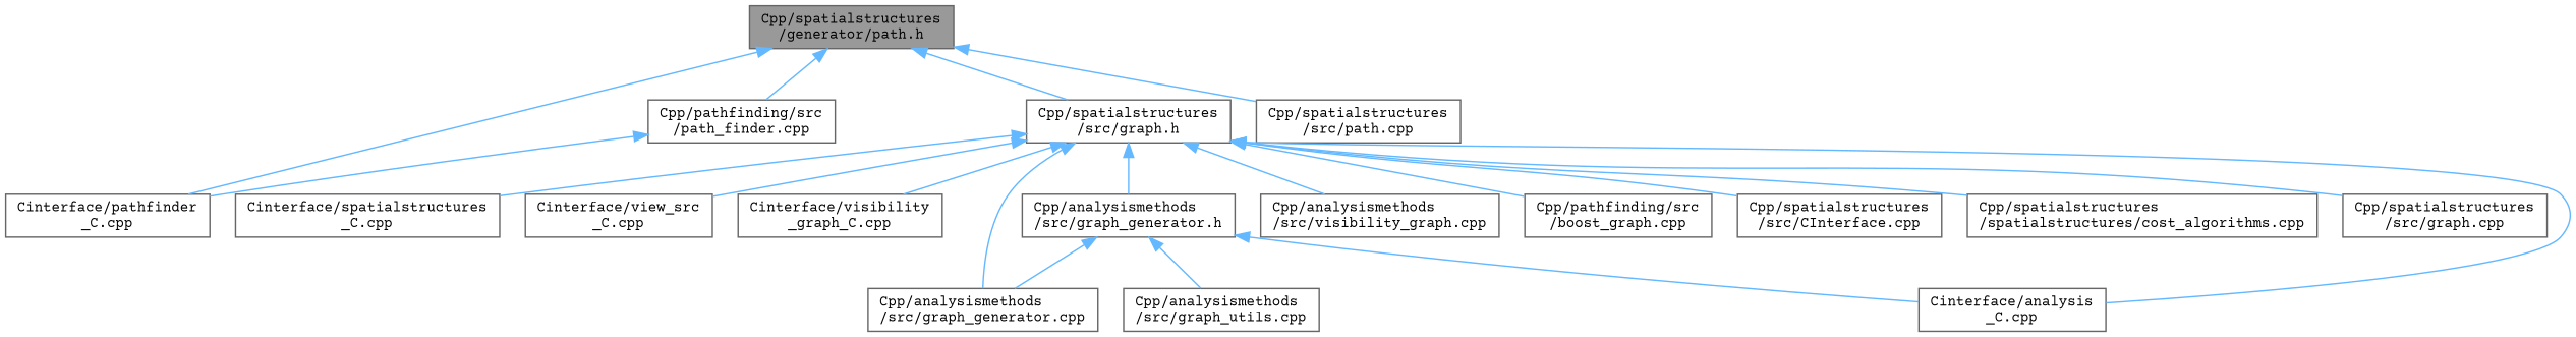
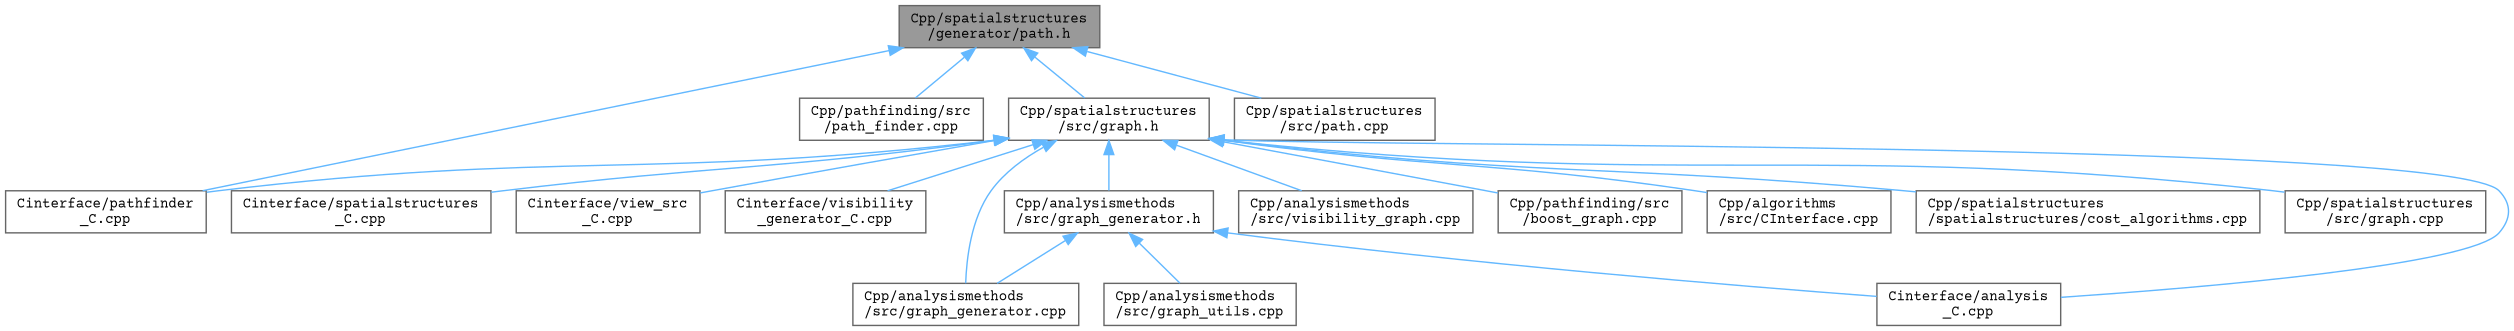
  digraph {
    fontname="Courier Prime"
    node [color=grey40 fillcolor=white fontname="Courier Prime" fontsize=10 shape=box style=filled]
    edge [color=steelblue1 dir=back fontname="Courier Prime" fontsize=10 labelfontname=Helvetica labelfontsize=10 style=solid]
    n1 [color=gray40 fillcolor=grey60 fontcolor=black height=0.2 label="Cpp/spatialstructures\l/generator/path.h" width=0.4]
    n2 [height=0.2 label="Cinterface/pathfinder\l_C.cpp" width=0.4]
    n3 [height=0.2 label="Cpp/pathfinding/src\l/path_finder.cpp" width=0.4]
    n4 [height=0.2 label="Cpp/spatialstructures\l/src/graph.h" width=0.4]
    n5 [height=0.2 label="Cpp/spatialstructures\l/src/path.cpp" width=0.4]
    n6 [height=0.2 label="Cinterface/analysis\l_C.cpp" width=0.4]
    n7 [height=0.2 label="Cinterface/spatialstructures\l_C.cpp" width=0.4]
    n8 [height=0.2 label="Cinterface/view_src\l_C.cpp" width=0.4]
-   n9 [height=0.2 label="Cinterface/visibility\l_graph_C.cpp" width=0.4]
+   n9 [height=0.2 label="Cinterface/visibility\l_generator_C.cpp" width=0.4]
    n10 [height=0.2 label="Cpp/analysismethods\l/src/graph_generator.cpp" width=0.4]
    n11 [height=0.2 label="Cpp/analysismethods\l/src/graph_generator.h" width=0.4]
    n12 [height=0.2 label="Cpp/analysismethods\l/src/visibility_graph.cpp" width=0.4]
    n13 [height=0.2 label="Cpp/pathfinding/src\l/boost_graph.cpp" width=0.4]
-   n14 [height=0.2 label="Cpp/spatialstructures\l/src/CInterface.cpp" width=0.4]
+   n14 [height=0.2 label="Cpp/algorithms\l/src/CInterface.cpp" width=0.4]
    n15 [height=0.2 label="Cpp/spatialstructures\l/spatialstructures/cost_algorithms.cpp" width=0.4]
    n16 [height=0.2 label="Cpp/spatialstructures\l/src/graph.cpp" width=0.4]
    n17 [height=0.2 label="Cpp/analysismethods\l/src/graph_utils.cpp" width=0.4]
    n1 -> n2
    n1 -> n3
    n1 -> n4
    n1 -> n5
-   n3 -> n2
+   n4 -> n2
    n4 -> n6
    n4 -> n7
    n4 -> n8
    n4 -> n9
    n4 -> n10
    n4 -> n11
    n4 -> n12
    n4 -> n13
    n4 -> n14
    n4 -> n15
    n4 -> n16
    n11 -> n6
    n11 -> n10
    n11 -> n17
  }
